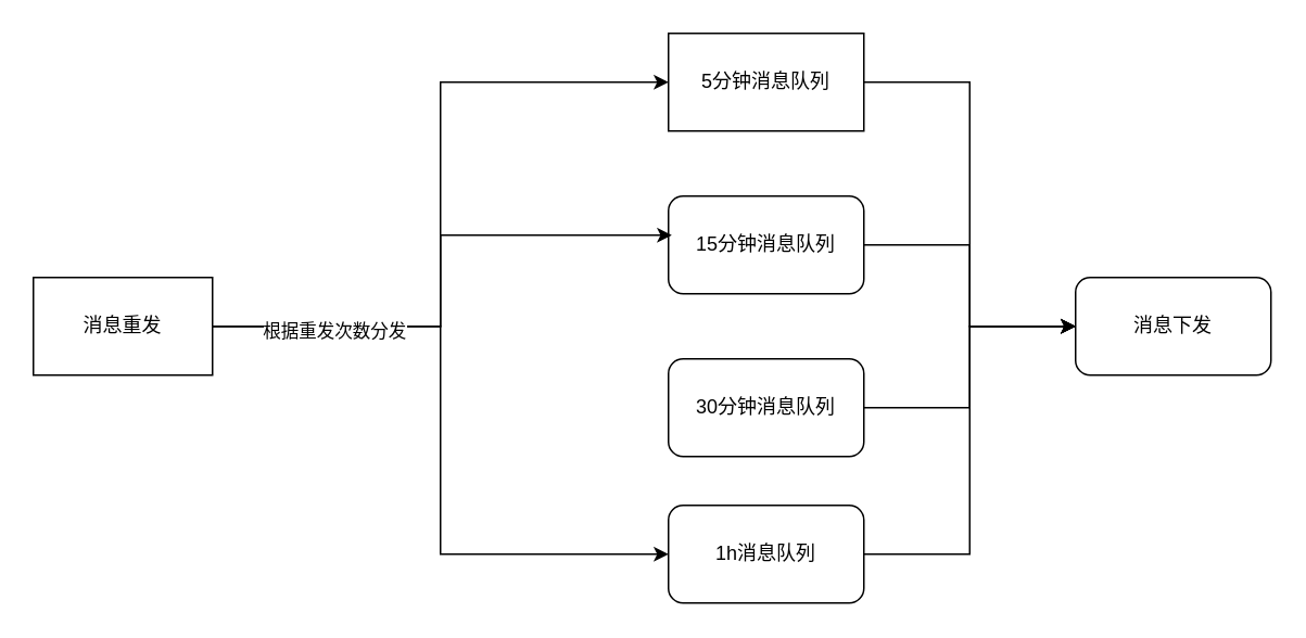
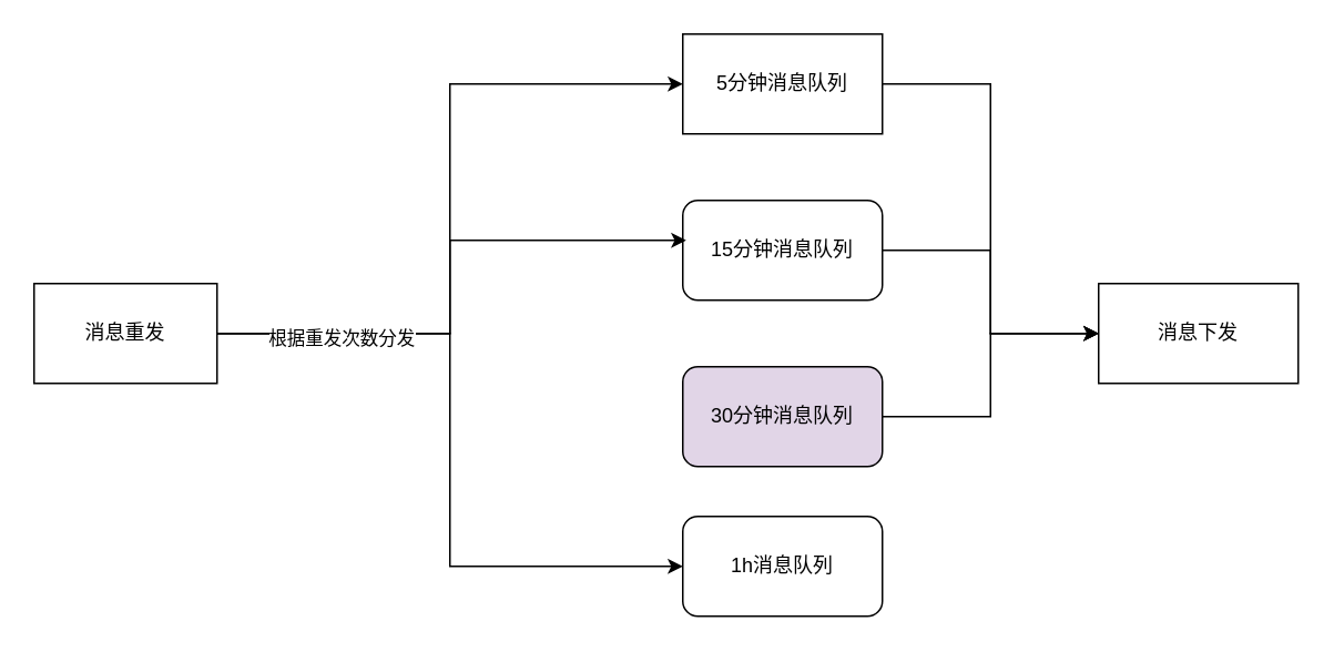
  <mxCell id="0" />
  <mxCell id="1" parent="0" />
- <mxCell id="2" style="edgeStyle=orthogonalEdgeStyle;rounded=0;orthogonalLoop=1;jettySize=auto;html=1;entryX=0;entryY=0.5;entryDx=0;entryDy=0;" edge="1" parent="1" source="3" target="15"><mxGeometry relative="1" as="geometry" /></mxCell>
  <mxCell id="3" value="1h消息队列" style="rounded=1;whiteSpace=wrap;html=1;" vertex="1" parent="1"><mxGeometry x="410" y="310" width="120" height="60" as="geometry" /></mxCell>
  <mxCell id="4" style="edgeStyle=orthogonalEdgeStyle;rounded=0;orthogonalLoop=1;jettySize=auto;html=1;entryX=0;entryY=0.5;entryDx=0;entryDy=0;" edge="1" parent="1" source="5" target="15"><mxGeometry relative="1" as="geometry" /></mxCell>
- <mxCell id="5" value="30分钟消息队列" style="rounded=1;whiteSpace=wrap;html=1;" vertex="1" parent="1"><mxGeometry x="410" y="220" width="120" height="60" as="geometry" /></mxCell>
+ <mxCell id="5" value="30分钟消息队列" style="rounded=1;whiteSpace=wrap;html=1;fillColor=#e1d5e7;" vertex="1" parent="1"><mxGeometry x="410" y="220" width="120" height="60" as="geometry" /></mxCell>
  <mxCell id="6" style="edgeStyle=orthogonalEdgeStyle;rounded=0;orthogonalLoop=1;jettySize=auto;html=1;entryX=0;entryY=0.5;entryDx=0;entryDy=0;" edge="1" parent="1" source="7" target="15"><mxGeometry relative="1" as="geometry" /></mxCell>
  <mxCell id="7" value="15分钟消息队列" style="rounded=1;whiteSpace=wrap;html=1;" vertex="1" parent="1"><mxGeometry x="410" y="120" width="120" height="60" as="geometry" /></mxCell>
  <mxCell id="8" style="edgeStyle=orthogonalEdgeStyle;rounded=0;orthogonalLoop=1;jettySize=auto;html=1;entryX=0;entryY=0.5;entryDx=0;entryDy=0;" edge="1" parent="1" source="9" target="15"><mxGeometry relative="1" as="geometry" /></mxCell>
  <mxCell id="9" value="5分钟消息队列" style="whiteSpace=wrap;html=1;rounded=0;" vertex="1" parent="1"><mxGeometry x="410" y="20" width="120" height="60" as="geometry" /></mxCell>
  <mxCell id="10" style="edgeStyle=orthogonalEdgeStyle;rounded=0;orthogonalLoop=1;jettySize=auto;html=1;entryX=0;entryY=0.5;entryDx=0;entryDy=0;" edge="1" parent="1" source="12" target="9"><mxGeometry relative="1" as="geometry"><mxPoint x="210" y="40" as="targetPoint" /></mxGeometry></mxCell>
  <mxCell id="11" style="edgeStyle=orthogonalEdgeStyle;rounded=0;orthogonalLoop=1;jettySize=auto;html=1;entryX=0;entryY=0.5;entryDx=0;entryDy=0;" edge="1" parent="1" source="12" target="3"><mxGeometry relative="1" as="geometry" /></mxCell>
  <mxCell id="12" value="消息重发" style="whiteSpace=wrap;html=1;rounded=0;" vertex="1" parent="1"><mxGeometry x="20" y="170" width="110" height="60" as="geometry" /></mxCell>
  <mxCell id="13" style="edgeStyle=orthogonalEdgeStyle;rounded=0;orthogonalLoop=1;jettySize=auto;html=1;entryX=0.017;entryY=0.4;entryDx=0;entryDy=0;entryPerimeter=0;" edge="1" parent="1" source="12" target="7"><mxGeometry relative="1" as="geometry" /></mxCell>
  <mxCell id="14" value="根据重发次数分发" style="edgeLabel;html=1;align=center;verticalAlign=middle;resizable=0;points=[];" vertex="1" connectable="0" parent="13"><mxGeometry x="-0.562" y="-2" relative="1" as="geometry"><mxPoint as="offset" /></mxGeometry></mxCell>
- <mxCell id="15" value="消息下发" style="rounded=1;whiteSpace=wrap;html=1;" vertex="1" parent="1"><mxGeometry x="660" y="170" width="120" height="60" as="geometry" /></mxCell>
+ <mxCell id="15" value="消息下发" style="whiteSpace=wrap;html=1;rounded=0;" vertex="1" parent="1"><mxGeometry x="660" y="170" width="120" height="60" as="geometry" /></mxCell>
